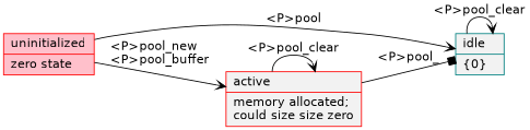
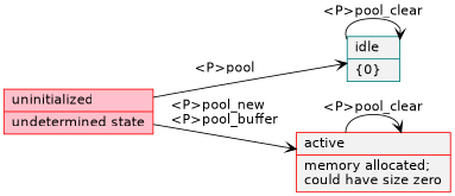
  digraph {
    fontname="Bitstream Vera Sans"
    rankdir=LR
    node [color=red fillcolor=Grey95 fontname="Bitstream Vera Sans" shape=record style=filled]
    edge [arrowhead=vee fontname="Bitstream Vera Sans"]
-   n1 [fillcolor=pink label="uninitialized\l|zero state\l"]
+   n1 [fillcolor=pink label="uninitialized\l|undetermined state\l"]
    n2 [color=teal label="idle\l|\{0\}\l"]
-   n3 [label="active\l|memory allocated;\lcould size size zero\l"]
+   n3 [label="active\l|memory allocated;\lcould have size zero\l"]
    n1 -> n2 [label="<P>pool"]
    n1 -> n3 [label="<P>pool_new\l<P>pool_buffer"]
    n2 -> n2 [label="<P>pool_clear"]
-   n3 -> n2 [arrowhead=box label="<P>pool_"]
    n3 -> n3 [label="<P>pool_clear"]
  }
